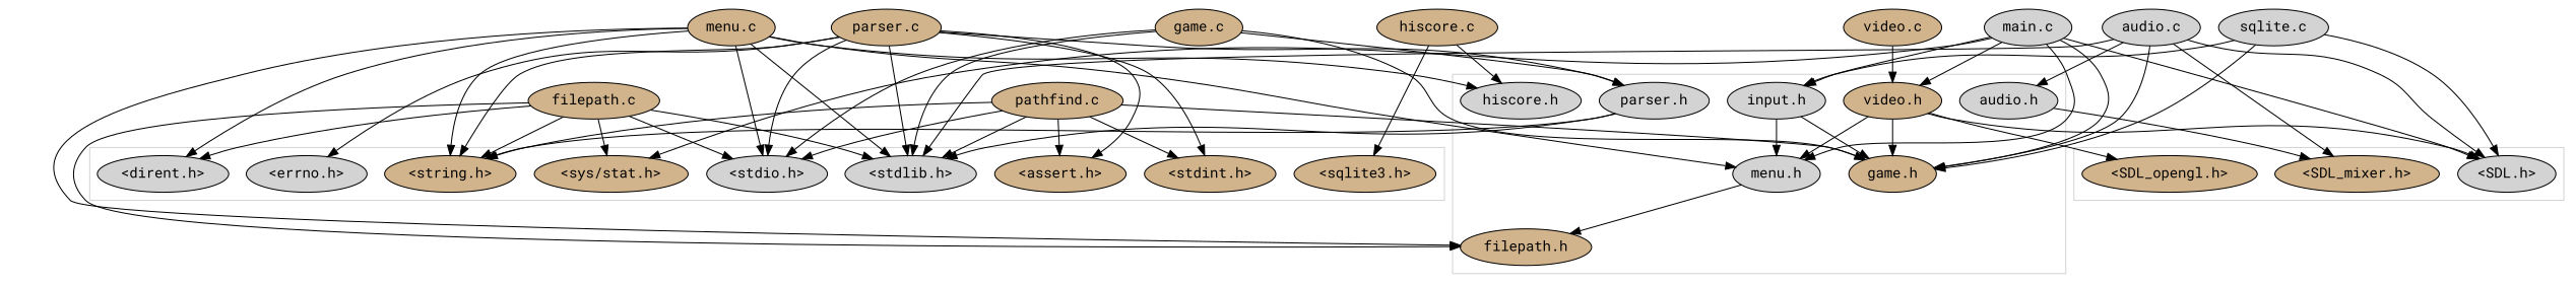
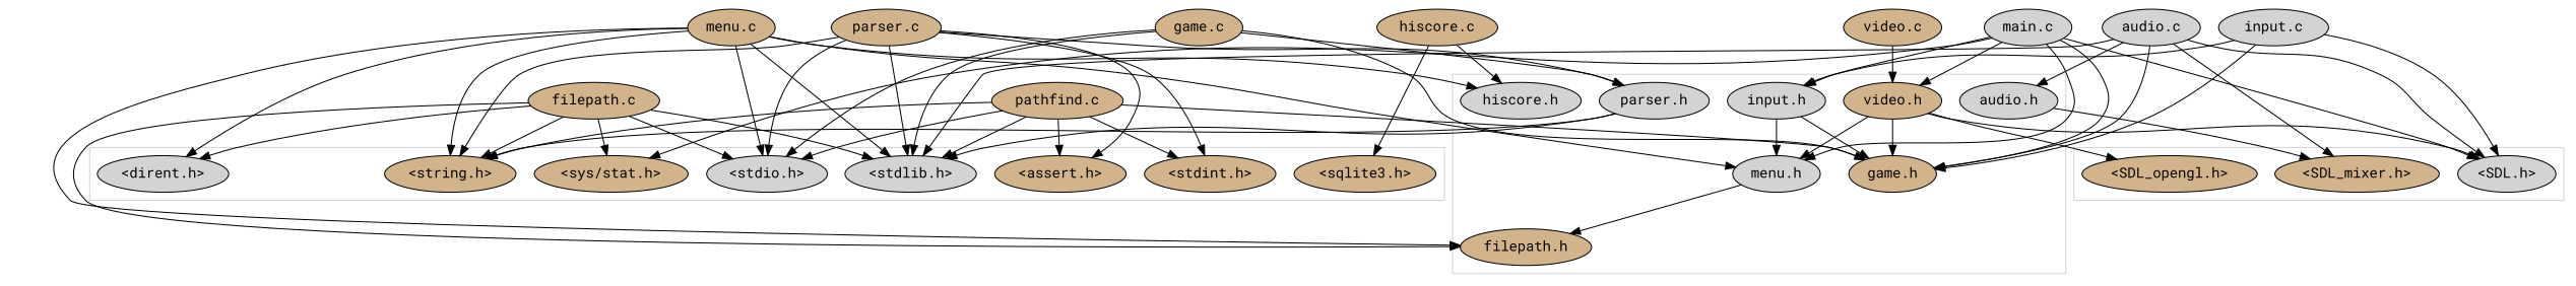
  digraph {
    fontname="Roboto Mono"
    node [fillcolor=tan fontname="Roboto Mono" style=filled]
    edge [fontname="Roboto Mono"]
    "<assert.h>"
    "<dirent.h>" [fillcolor=lightgrey]
-   "<errno.h>" [fillcolor=lightgrey]
    "<sqlite3.h>"
    "<stdint.h>"
    "<stdio.h>" [fillcolor=lightgrey]
    "<stdlib.h>" [fillcolor=lightgrey]
    "<string.h>"
    "<sys/stat.h>"
    "<SDL.h>" [fillcolor=lightgrey]
    "<SDL_mixer.h>"
    "<SDL_opengl.h>"
    "audio.h" [fillcolor=lightgrey]
    "filepath.h"
    "game.h"
    "hiscore.h" [fillcolor=lightgrey]
    "input.h" [fillcolor=lightgrey]
    "menu.h" [fillcolor=lightgrey]
    "parser.h" [fillcolor=lightgrey]
    "video.h"
    "main.c" [fillcolor=lightgrey]
    "menu.c"
    "parser.c"
-   "input.c" [fillcolor=lightgrey label="sqlite.c"]
+   "input.c" [fillcolor=lightgrey]
    "hiscore.c"
    "game.c"
    "audio.c" [fillcolor=lightgrey]
    "video.c"
    "pathfind.c"
    "filepath.c"
    subgraph cluster_1 {
      color=lightgrey
      "<assert.h>"
      "<dirent.h>"
-     "<errno.h>"
      "<sqlite3.h>"
      "<stdint.h>"
      "<stdio.h>"
      "<stdlib.h>"
      "<string.h>"
      "<sys/stat.h>"
    }
    subgraph cluster_2 {
      color=lightgrey
      "<SDL.h>"
      "<SDL_mixer.h>"
      "<SDL_opengl.h>"
    }
    subgraph cluster_3 {
      color=lightgrey
      "audio.h"
      "filepath.h"
      "game.h"
      "hiscore.h"
      "input.h"
      "menu.h"
      "parser.h"
      "video.h"
    }
    "audio.h" -> "<SDL_mixer.h>"
    "input.h" -> "game.h"
    "input.h" -> "menu.h"
    "menu.h" -> "filepath.h"
    "parser.h" -> "<stdlib.h>"
    "parser.h" -> "<string.h>"
    "video.h" -> "<SDL.h>"
    "video.h" -> "<SDL_opengl.h>"
    "video.h" -> "game.h"
    "video.h" -> "menu.h"
    "main.c" -> "<sys/stat.h>"
    "main.c" -> "<SDL.h>"
    "main.c" -> "game.h"
    "main.c" -> "input.h"
    "main.c" -> "menu.h"
    "main.c" -> "video.h"
    "menu.c" -> "<dirent.h>"
    "menu.c" -> "<stdio.h>"
    "menu.c" -> "<stdlib.h>"
    "menu.c" -> "<string.h>"
    "menu.c" -> "filepath.h"
    "menu.c" -> "hiscore.h"
    "menu.c" -> "menu.h"
    "parser.c" -> "<assert.h>"
-   "parser.c" -> "<errno.h>"
    "parser.c" -> "<stdint.h>"
    "parser.c" -> "<stdio.h>"
    "parser.c" -> "<stdlib.h>"
    "parser.c" -> "<string.h>"
    "parser.c" -> "parser.h"
    "input.c" -> "<SDL.h>"
    "input.c" -> "game.h"
    "input.c" -> "input.h"
    "hiscore.c" -> "<sqlite3.h>"
    "hiscore.c" -> "hiscore.h"
    "game.c" -> "<stdio.h>"
    "game.c" -> "<stdlib.h>"
    "game.c" -> "game.h"
    "game.c" -> "parser.h"
    "audio.c" -> "<stdlib.h>"
    "audio.c" -> "<SDL.h>"
    "audio.c" -> "<SDL_mixer.h>"
    "audio.c" -> "audio.h"
    "audio.c" -> "game.h"
    "video.c" -> "video.h"
    "pathfind.c" -> "<assert.h>"
    "pathfind.c" -> "<stdint.h>"
    "pathfind.c" -> "<stdio.h>"
    "pathfind.c" -> "<stdlib.h>"
    "pathfind.c" -> "<string.h>"
    "pathfind.c" -> "game.h"
    "filepath.c" -> "<dirent.h>"
    "filepath.c" -> "<stdio.h>"
    "filepath.c" -> "<stdlib.h>"
    "filepath.c" -> "<string.h>"
    "filepath.c" -> "<sys/stat.h>"
    "filepath.c" -> "filepath.h"
  }
